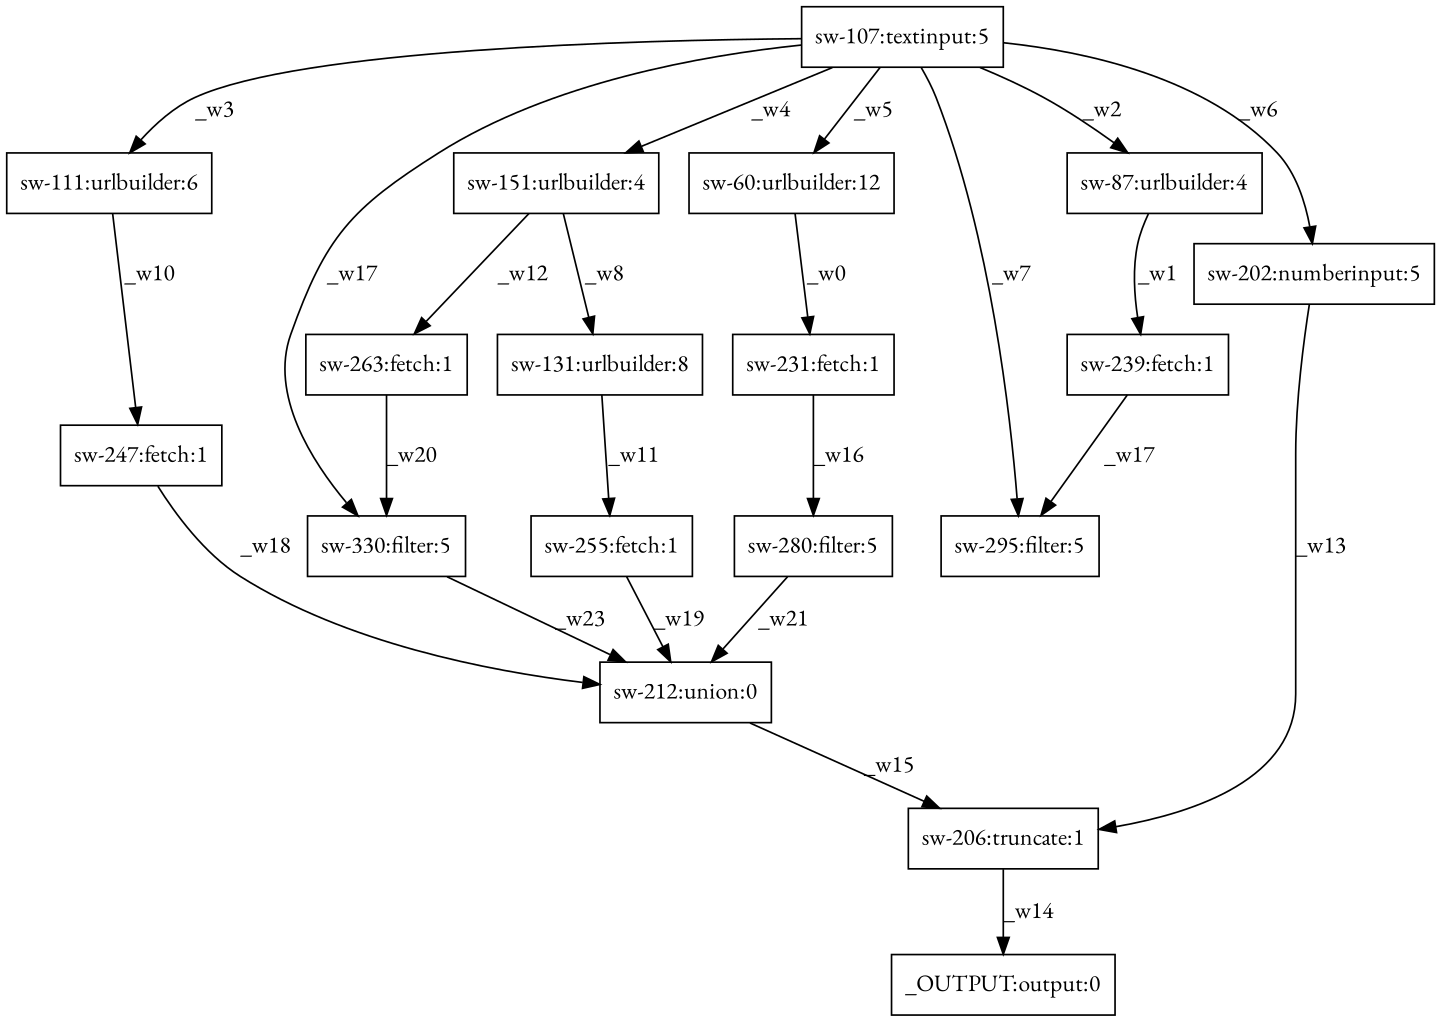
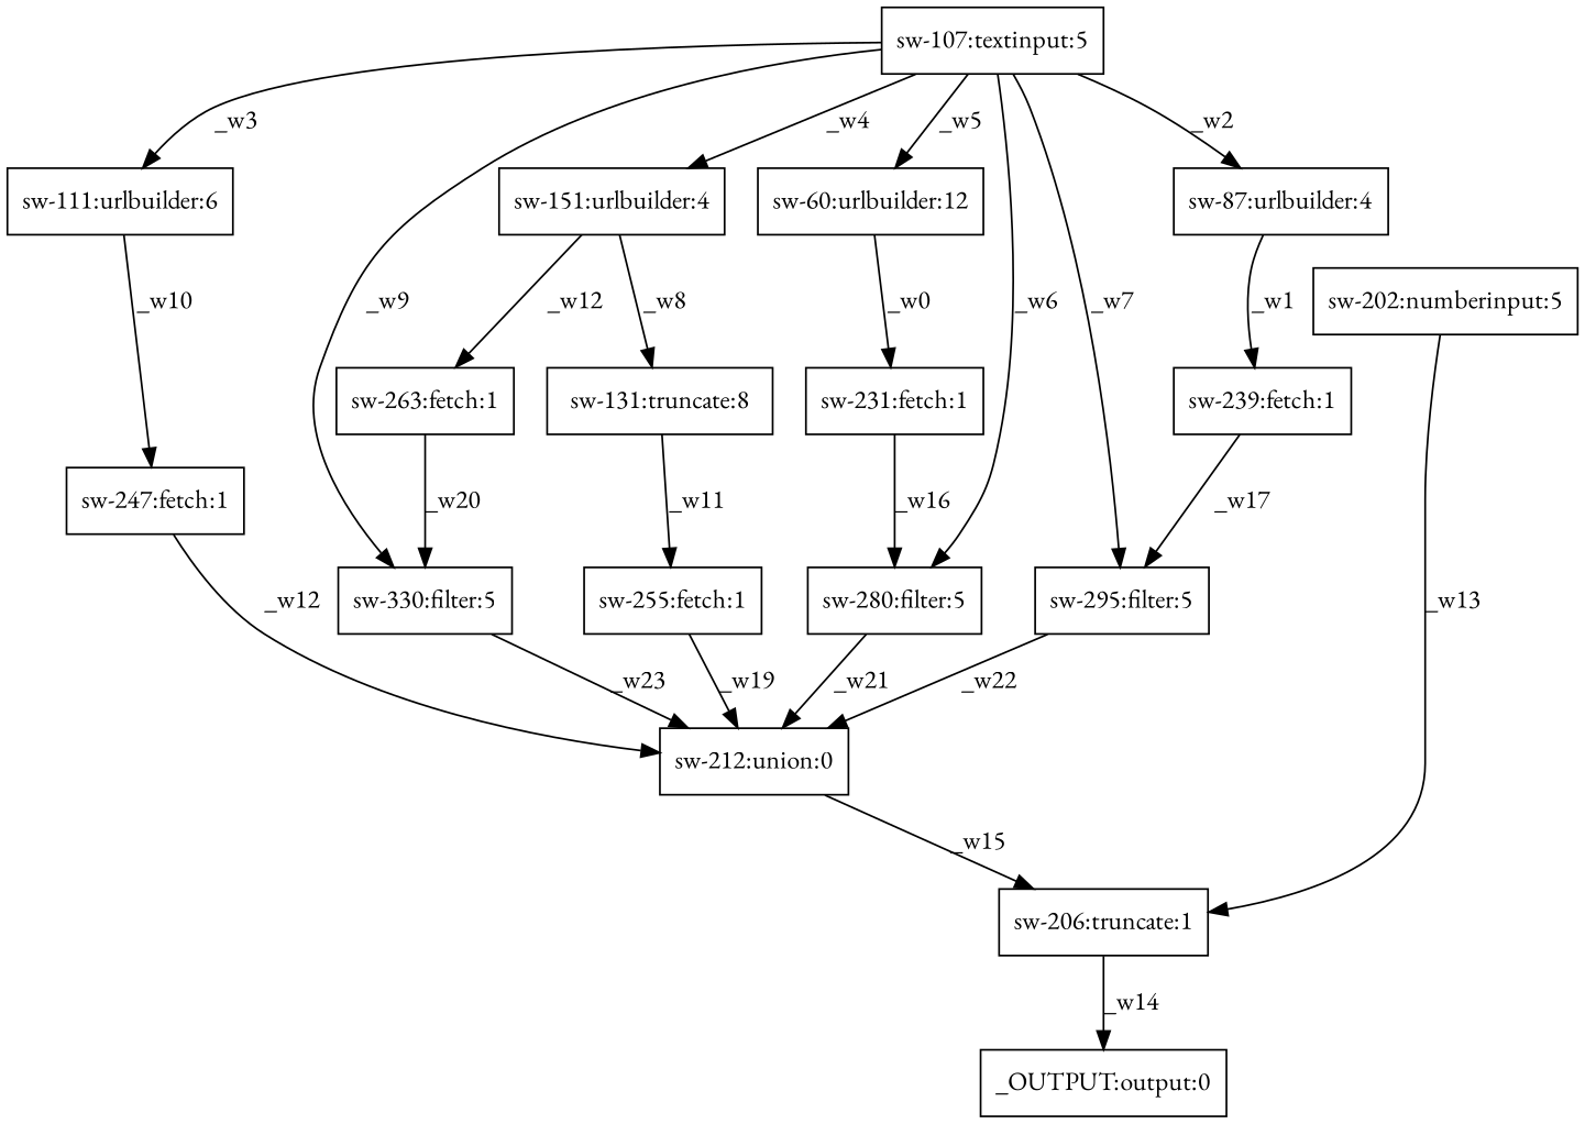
  digraph {
    fontname="EB Garamond"
    node [fontname="EB Garamond" shape=box]
    edge [fontname="EB Garamond"]
    n1 [label="sw-280:filter:5"]
    n2 [label="sw-212:union:0"]
    n3 [label="sw-206:truncate:1"]
    n4 [label="sw-60:urlbuilder:12"]
    n5 [label="sw-231:fetch:1"]
    n6 [label="sw-330:filter:5"]
    n7 [label="_OUTPUT:output:0"]
    n8 [label="sw-111:urlbuilder:6"]
    n9 [label="sw-247:fetch:1"]
    n10 [label="sw-263:fetch:1"]
    n11 [label="sw-255:fetch:1"]
    n12 [label="sw-151:urlbuilder:4"]
-   n13 [label="sw-131:urlbuilder:8"]
+   n13 [label="sw-131:truncate:8"]
    n14 [label="sw-202:numberinput:5"]
    n15 [label="sw-239:fetch:1"]
    n16 [label="sw-295:filter:5"]
    n17 [label="sw-87:urlbuilder:4"]
    n18 [label="sw-107:textinput:5"]
    n1 -> n2 [label=_w21]
    n2 -> n3 [label=_w15]
    n3 -> n7 [label=_w14]
    n4 -> n5 [label=_w0]
    n5 -> n1 [label=_w16]
    n6 -> n2 [label=_w23]
    n8 -> n9 [label=_w10]
-   n9 -> n2 [label=_w18]
+   n9 -> n2 [label=_w12]
    n10 -> n6 [label=_w20]
    n11 -> n2 [label=_w19]
    n12 -> n10 [label=_w12]
    n12 -> n13 [label=_w8]
    n13 -> n11 [label=_w11]
    n14 -> n3 [label=_w13]
    n15 -> n16 [label=_w17]
+   n16 -> n2 [label=_w22]
    n17 -> n15 [label=_w1]
-   n18 -> n14 [label=_w6]
+   n18 -> n1 [label=_w6]
    n18 -> n4 [label=_w5]
-   n18 -> n6 [label=_w17]
+   n18 -> n6 [label=_w9]
    n18 -> n8 [label=_w3]
    n18 -> n12 [label=_w4]
    n18 -> n16 [label=_w7]
    n18 -> n17 [label=_w2]
  }
